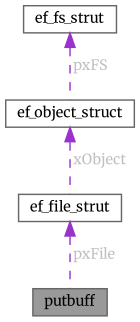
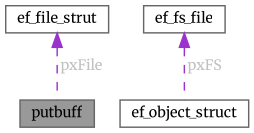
  digraph {
    fontname=Merriweather
    node [color=gray40 fillcolor=white fontname=Merriweather fontsize=10 shape=box style=filled]
    edge [color=darkorchid3 dir=back fontcolor=grey fontname=Merriweather fontsize=10 labelfontname=Helvetica labelfontsize=10 style=dashed]
    n1 [fillcolor=grey60 fontcolor=black height=0.2 label=putbuff width=0.4]
    n2 [height=0.2 label=ef_file_strut width=0.4]
    n3 [height=0.2 label=ef_object_struct width=0.4]
-   n4 [height=0.2 label=ef_fs_strut width=0.4]
+   n4 [height=0.2 label=ef_fs_file width=0.4]
    n2 -> n1 [label=" pxFile"]
-   n3 -> n2 [label=" xObject"]
    n4 -> n3 [label=" pxFS"]
  }
